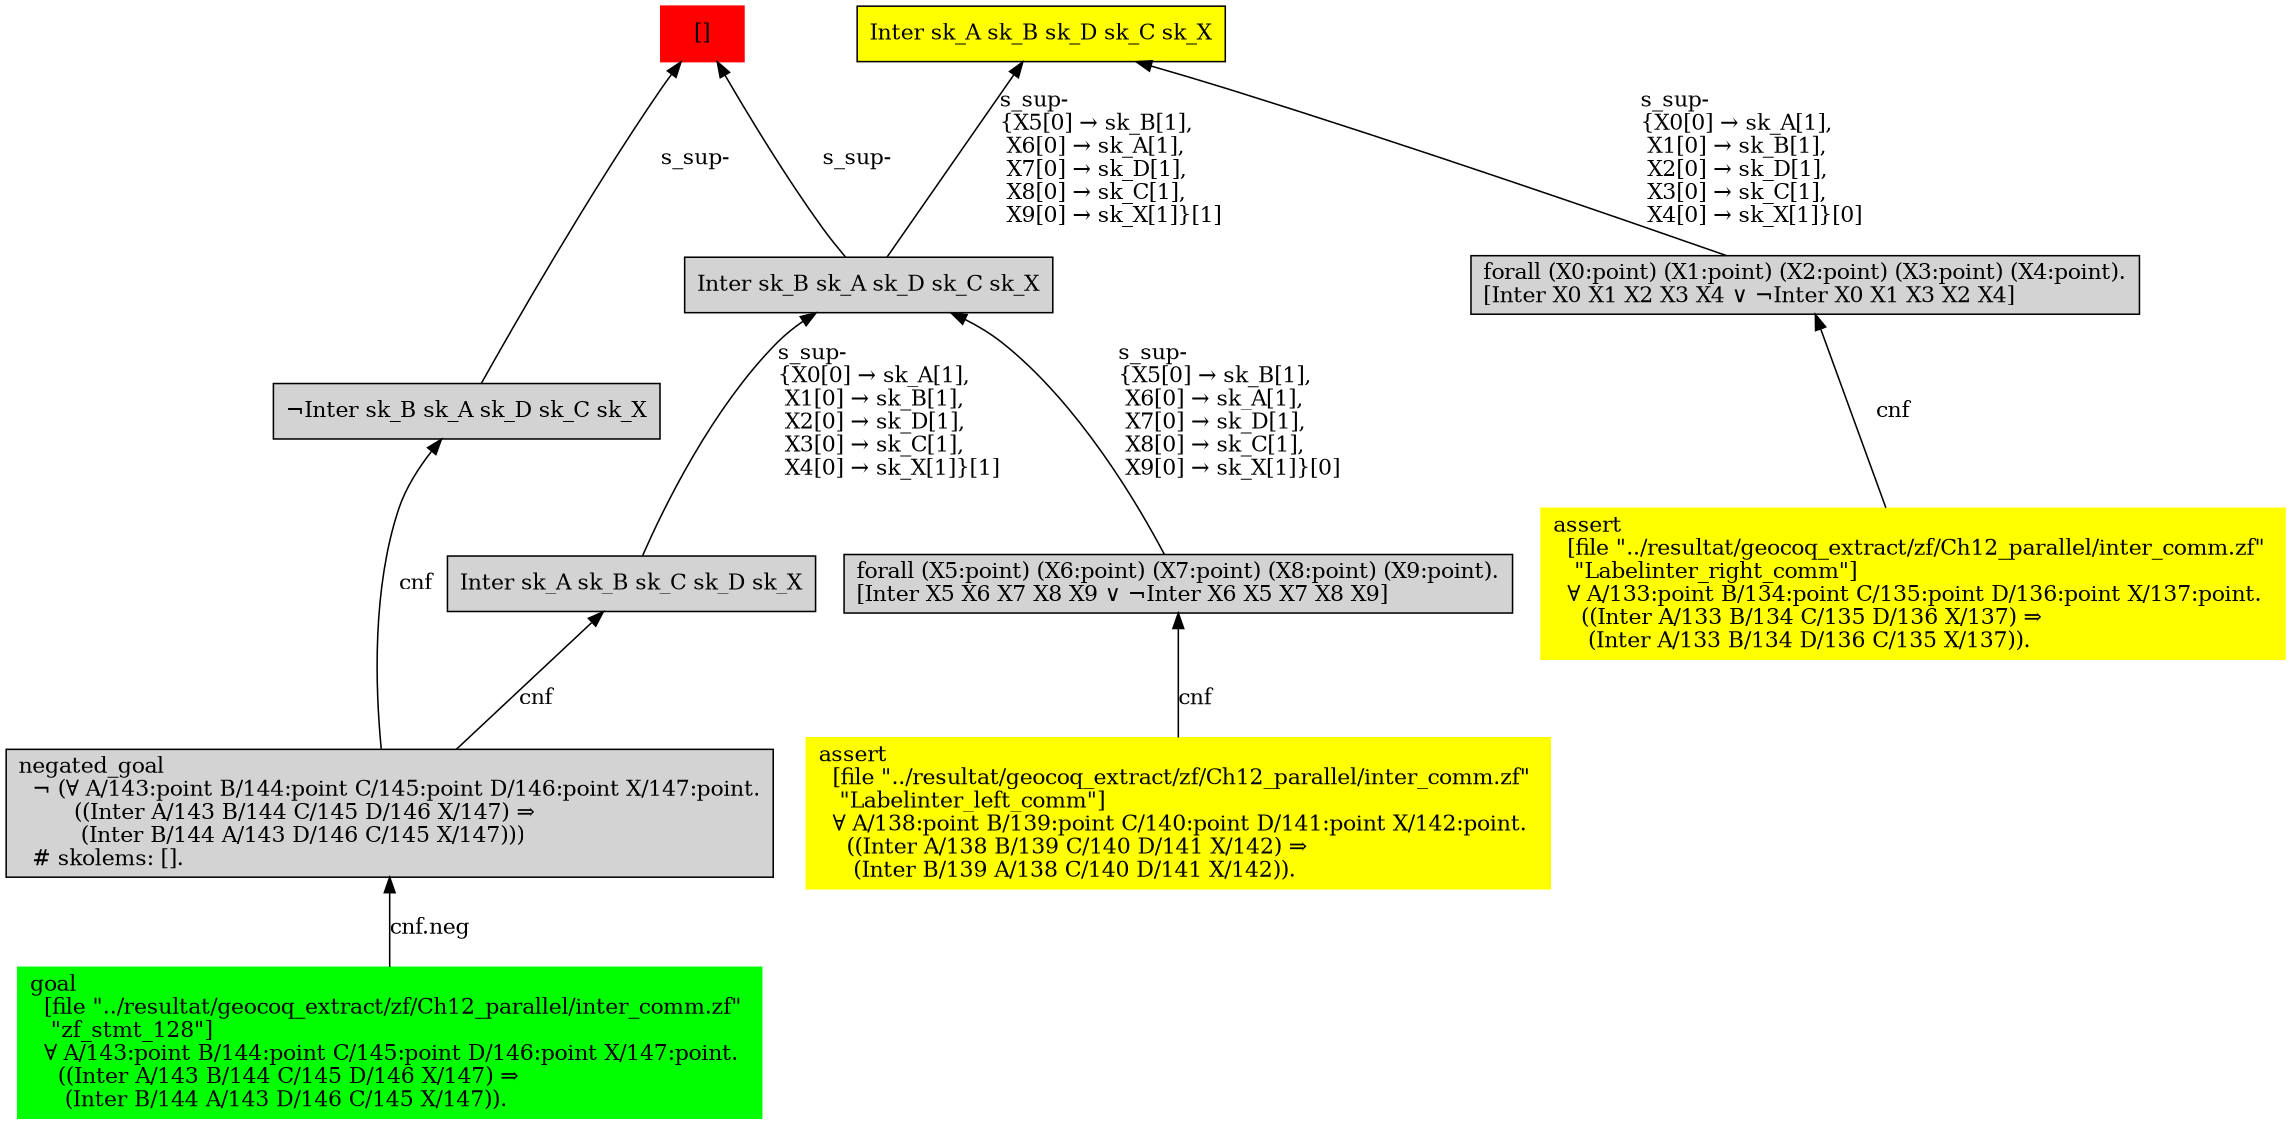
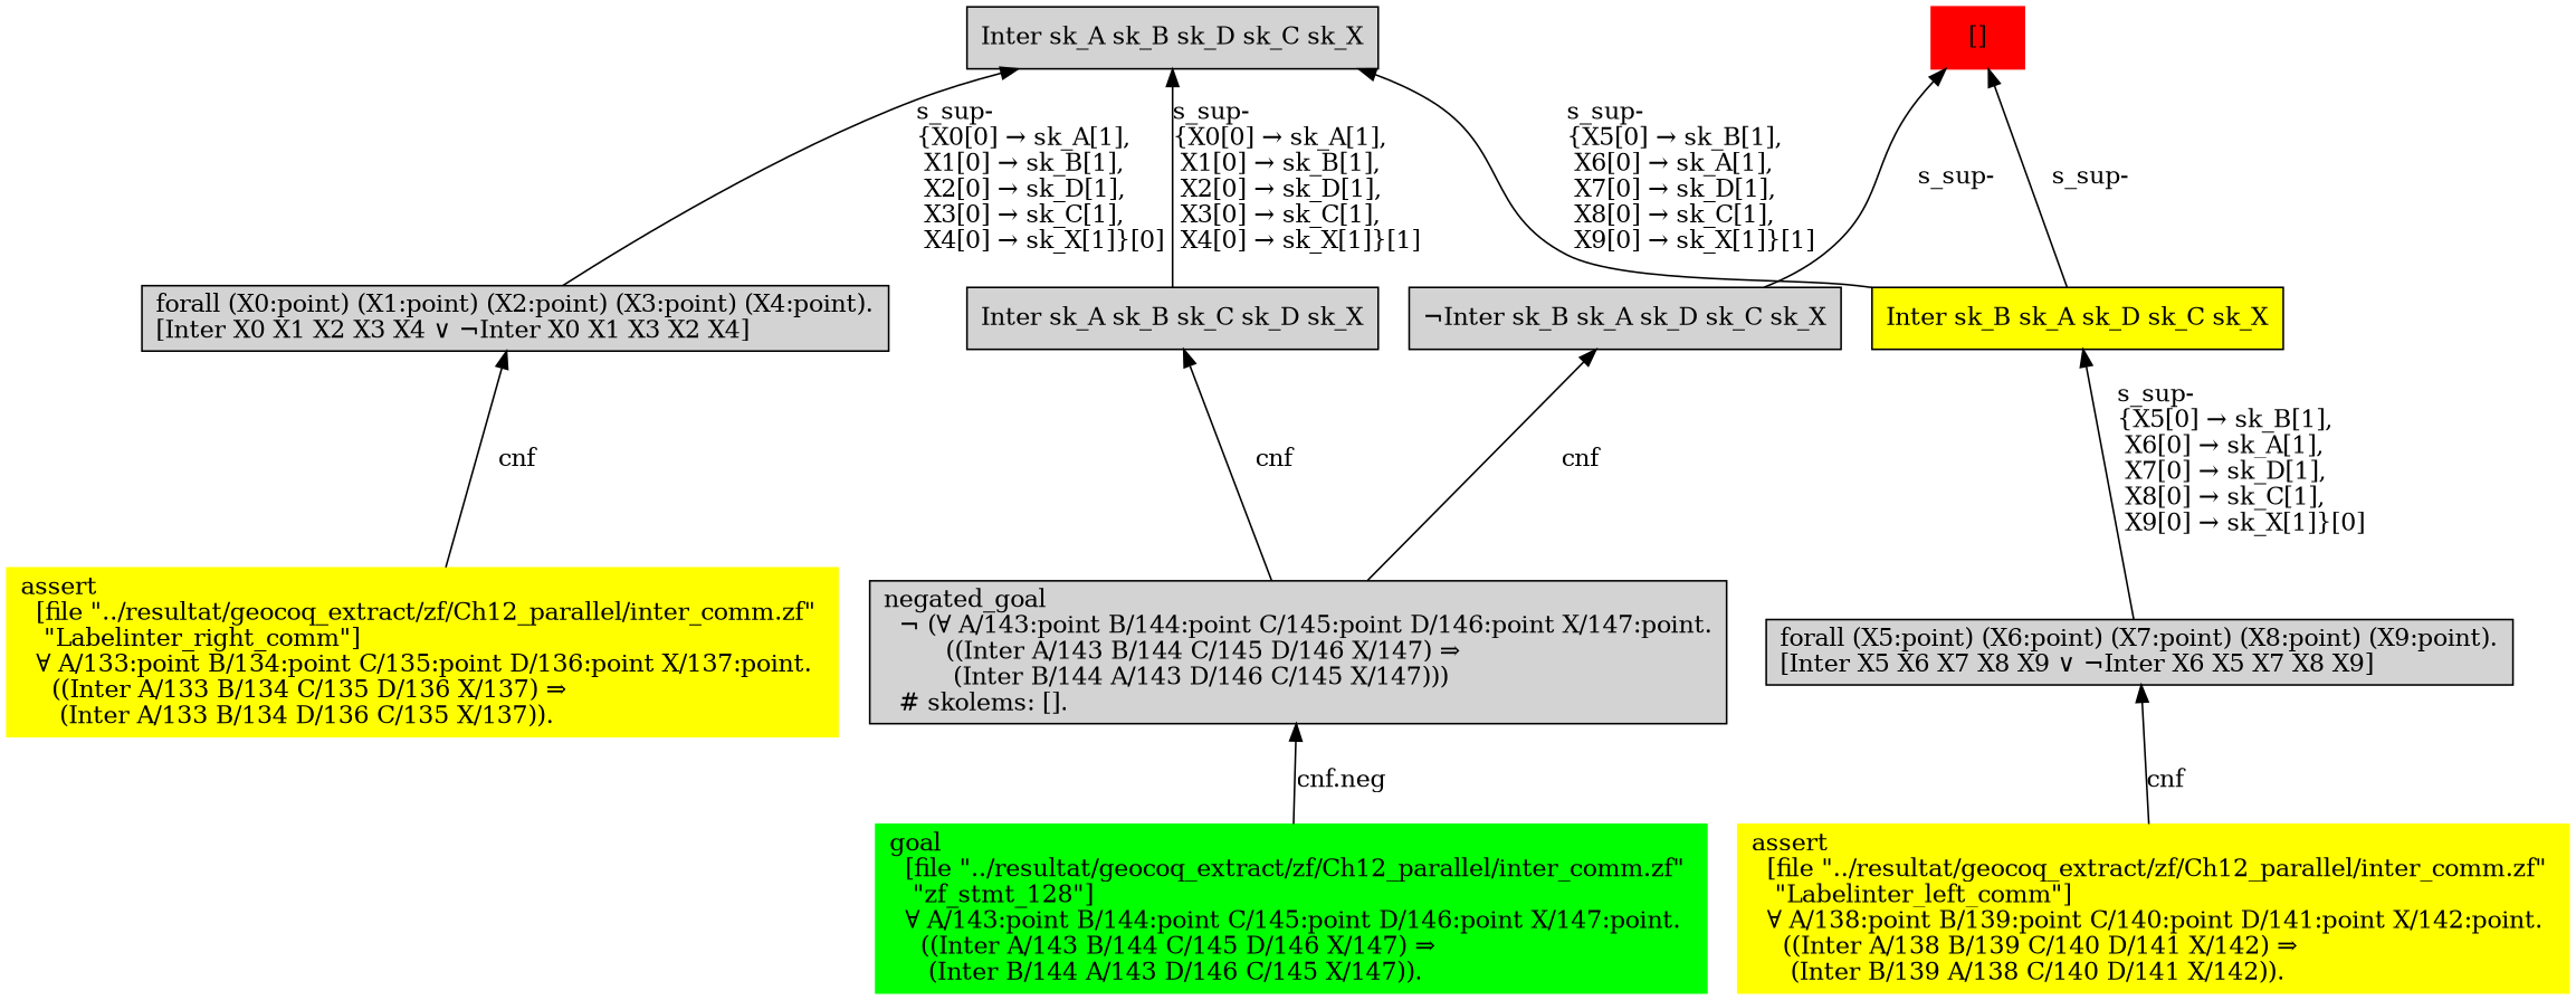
  digraph {
    node [shape=box style=filled]
    edge [dir=back]
    n1 [color=red label="[]"]
    n2 [label="¬Inter sk_B sk_A sk_D sk_C sk_X\l"]
-   n3 [label="Inter sk_B sk_A sk_D sk_C sk_X\l"]
+   n3 [label="Inter sk_B sk_A sk_D sk_C sk_X\l" fillcolor=yellow]
    n4 [label="negated_goal\l  ¬ (∀ A/143:point B/144:point C/145:point D/146:point X/147:point.\l        ((Inter A/143 B/144 C/145 D/146 X/147) ⇒\l         (Inter B/144 A/143 D/146 C/145 X/147)))\l  # skolems: [].\l"]
    n5 [label="forall (X5:point) (X6:point) (X7:point) (X8:point) (X9:point).\l[Inter X5 X6 X7 X8 X9 ∨ ¬Inter X6 X5 X7 X8 X9]\l"]
    n6 [color=green label="goal\l  [file \"../resultat/geocoq_extract/zf/Ch12_parallel/inter_comm.zf\" \l   \"zf_stmt_128\"]\l  ∀ A/143:point B/144:point C/145:point D/146:point X/147:point.\l    ((Inter A/143 B/144 C/145 D/146 X/147) ⇒\l     (Inter B/144 A/143 D/146 C/145 X/147)).\l"]
    n7 [color=yellow label="assert\l  [file \"../resultat/geocoq_extract/zf/Ch12_parallel/inter_comm.zf\" \l   \"Labelinter_left_comm\"]\l  ∀ A/138:point B/139:point C/140:point D/141:point X/142:point.\l    ((Inter A/138 B/139 C/140 D/141 X/142) ⇒\l     (Inter B/139 A/138 C/140 D/141 X/142)).\l"]
-   n8 [label="Inter sk_A sk_B sk_D sk_C sk_X\l" fillcolor=yellow]
+   n8 [label="Inter sk_A sk_B sk_D sk_C sk_X\l"]
    n9 [label="forall (X0:point) (X1:point) (X2:point) (X3:point) (X4:point).\l[Inter X0 X1 X2 X3 X4 ∨ ¬Inter X0 X1 X3 X2 X4]\l"]
    n10 [label="Inter sk_A sk_B sk_C sk_D sk_X\l"]
    n11 [color=yellow label="assert\l  [file \"../resultat/geocoq_extract/zf/Ch12_parallel/inter_comm.zf\" \l   \"Labelinter_right_comm\"]\l  ∀ A/133:point B/134:point C/135:point D/136:point X/137:point.\l    ((Inter A/133 B/134 C/135 D/136 X/137) ⇒\l     (Inter A/133 B/134 D/136 C/135 X/137)).\l"]
    n1 -> n2 [label="s_sup-\l"]
    n1 -> n3 [label="s_sup-\l"]
    n2 -> n4 [label=cnf]
    n3 -> n5 [label="s_sup-\l\{X5[0] → sk_B[1], \l X6[0] → sk_A[1], \l X7[0] → sk_D[1], \l X8[0] → sk_C[1], \l X9[0] → sk_X[1]\}[0]\l"]
    n4 -> n6 [label="cnf.neg"]
    n5 -> n7 [label=cnf]
    n8 -> n3 [label="s_sup-\l\{X5[0] → sk_B[1], \l X6[0] → sk_A[1], \l X7[0] → sk_D[1], \l X8[0] → sk_C[1], \l X9[0] → sk_X[1]\}[1]\l"]
    n8 -> n9 [label="s_sup-\l\{X0[0] → sk_A[1], \l X1[0] → sk_B[1], \l X2[0] → sk_D[1], \l X3[0] → sk_C[1], \l X4[0] → sk_X[1]\}[0]\l"]
-   n3 -> n10 [label="s_sup-\l\{X0[0] → sk_A[1], \l X1[0] → sk_B[1], \l X2[0] → sk_D[1], \l X3[0] → sk_C[1], \l X4[0] → sk_X[1]\}[1]\l"]
+   n8 -> n10 [label="s_sup-\l\{X0[0] → sk_A[1], \l X1[0] → sk_B[1], \l X2[0] → sk_D[1], \l X3[0] → sk_C[1], \l X4[0] → sk_X[1]\}[1]\l"]
    n9 -> n11 [label=cnf]
    n10 -> n4 [label=cnf]
  }
